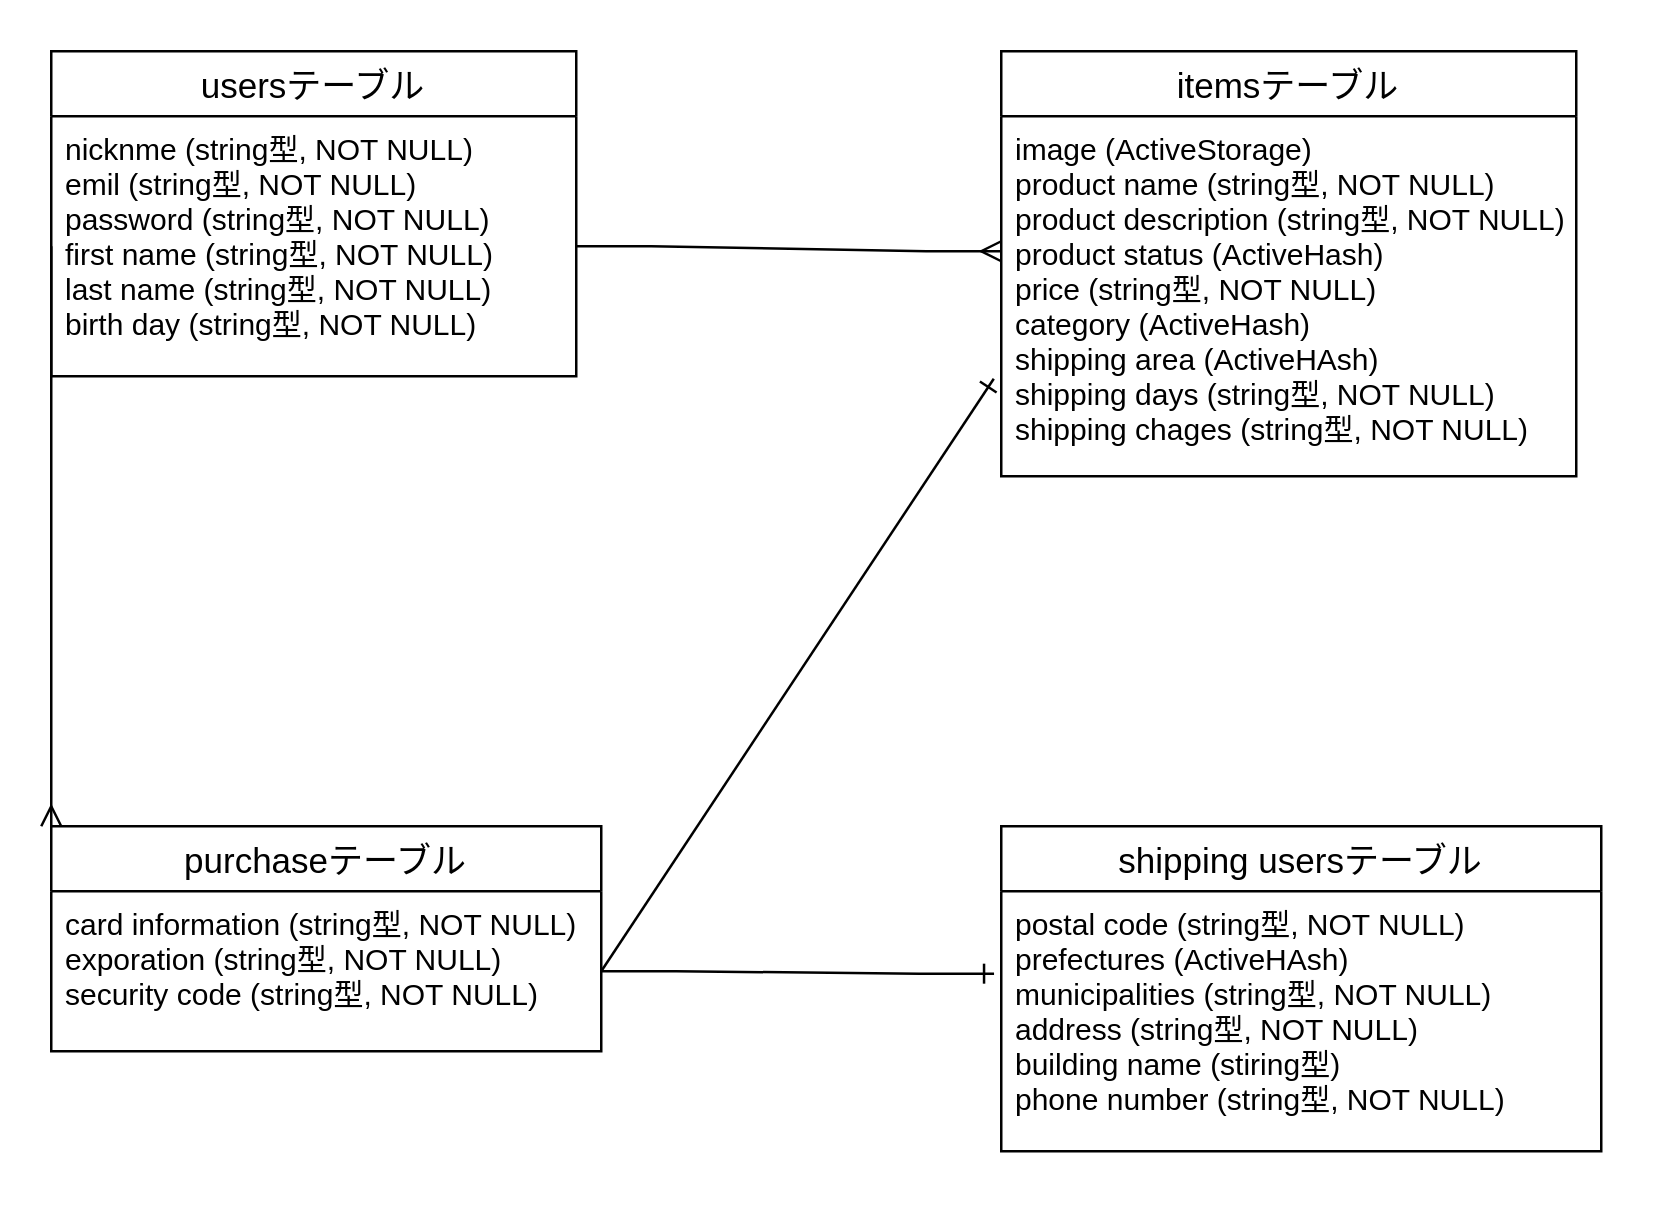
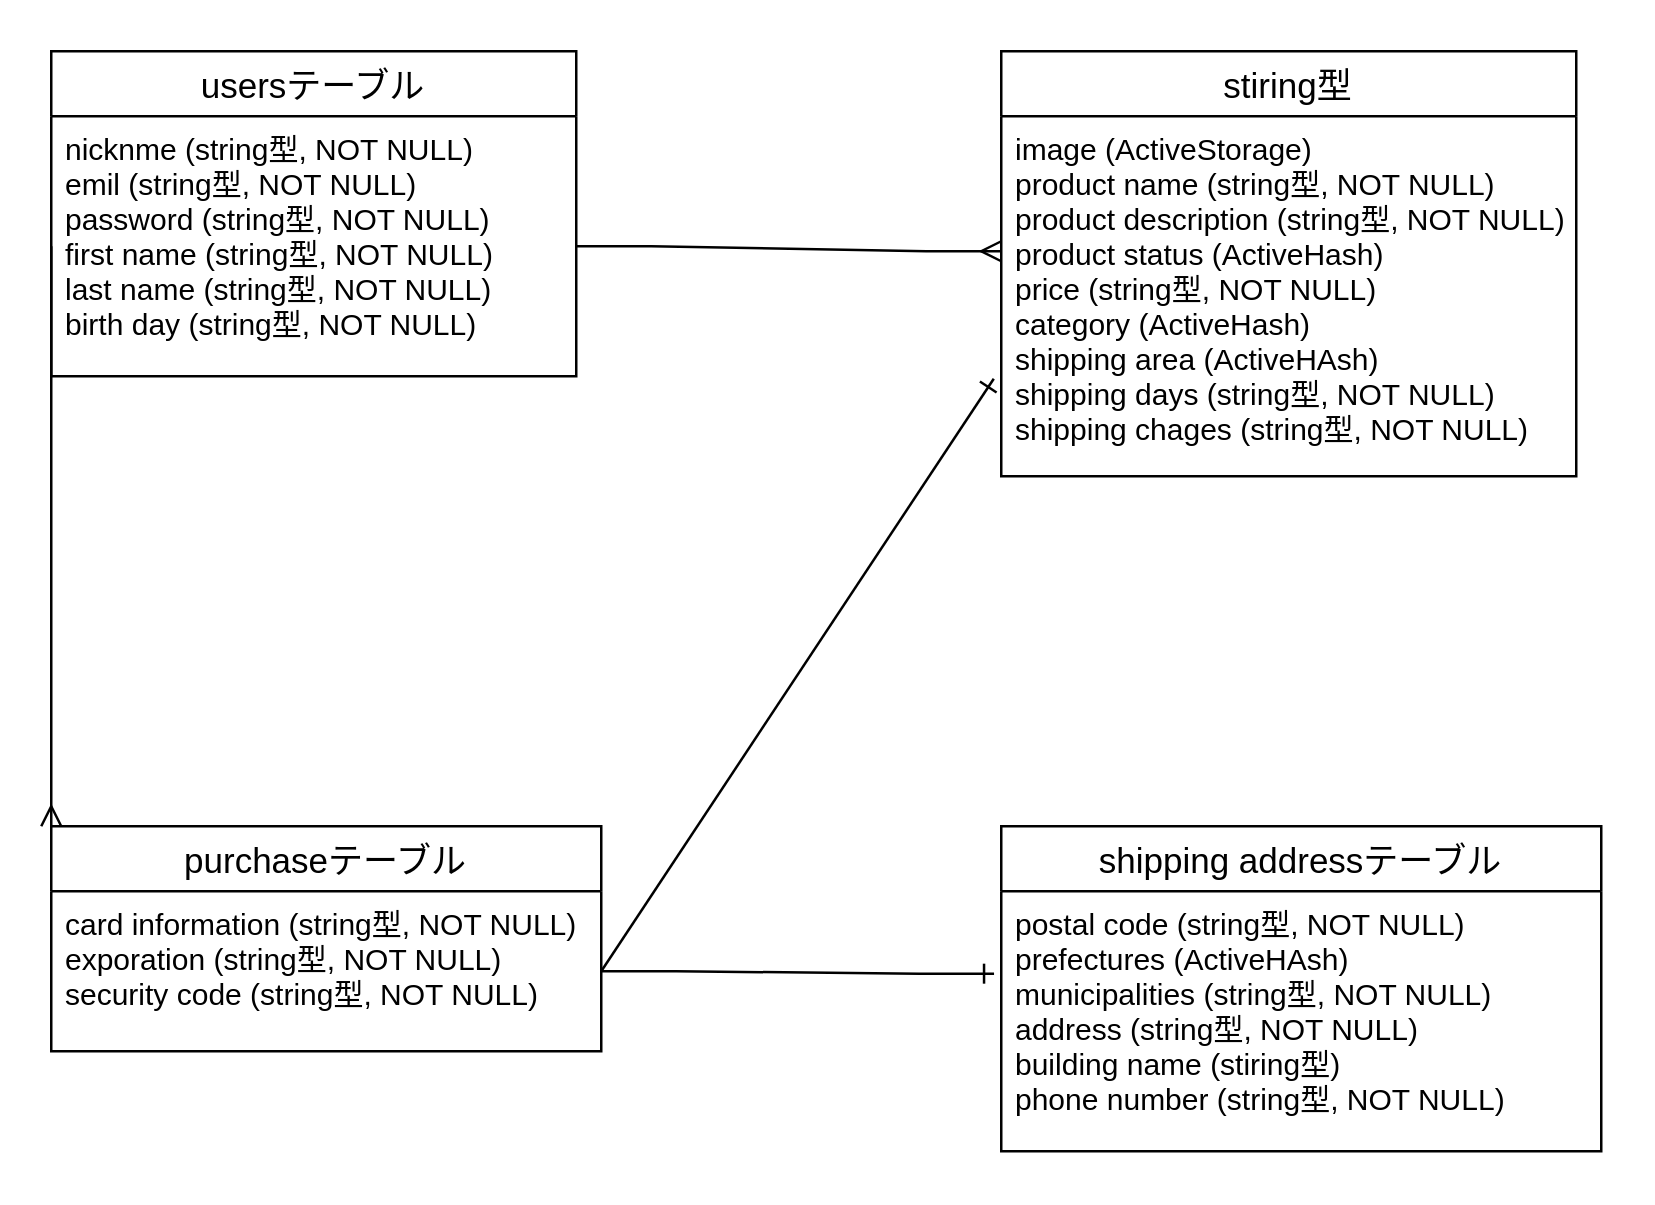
  <mxCell id="0" />
  <mxCell id="1" parent="0" />
  <mxCell id="2" value="usersテーブル" style="swimlane;fontStyle=0;childLayout=stackLayout;horizontal=1;startSize=26;horizontalStack=0;resizeParent=1;resizeParentMax=0;resizeLast=0;collapsible=1;marginBottom=0;align=center;fontSize=14;" vertex="1" parent="1"><mxGeometry x="20" y="20" width="210" height="130" as="geometry" /></mxCell>
  <mxCell id="3" value="nicknme (string型, NOT NULL)&#10;emil (string型, NOT NULL)&#10;password (string型, NOT NULL)&#10;first name (string型, NOT NULL)&#10;last name (string型, NOT NULL)&#10;birth day (string型, NOT NULL)" style="text;strokeColor=none;fillColor=none;spacingLeft=4;spacingRight=4;overflow=hidden;rotatable=0;points=[[0,0.5],[1,0.5]];portConstraint=eastwest;fontSize=12;align=left;" vertex="1" parent="2"><mxGeometry y="26" width="210" height="104" as="geometry" /></mxCell>
- <mxCell id="4" value="itemsテーブル" style="swimlane;fontStyle=0;childLayout=stackLayout;horizontal=1;startSize=26;horizontalStack=0;resizeParent=1;resizeParentMax=0;resizeLast=0;collapsible=1;marginBottom=0;align=center;fontSize=14;" vertex="1" parent="1"><mxGeometry x="400" y="20" width="230" height="170" as="geometry" /></mxCell>
+ <mxCell id="4" value="stiring型" style="swimlane;fontStyle=0;childLayout=stackLayout;horizontal=1;startSize=26;horizontalStack=0;resizeParent=1;resizeParentMax=0;resizeLast=0;collapsible=1;marginBottom=0;align=center;fontSize=14;" vertex="1" parent="1"><mxGeometry x="400" y="20" width="230" height="170" as="geometry" /></mxCell>
  <mxCell id="5" value="image (ActiveStorage)&#10;product name (string型, NOT NULL)&#10;product description (string型, NOT NULL)&#10;product status (ActiveHash)&#10;price (string型, NOT NULL)&#10;category (ActiveHash)&#10;shipping area (ActiveHAsh)&#10;shipping days (string型, NOT NULL)&#10;shipping chages (string型, NOT NULL)&#10;" style="text;strokeColor=none;fillColor=none;spacingLeft=4;spacingRight=4;overflow=hidden;rotatable=0;points=[[0,0.5],[1,0.5]];portConstraint=eastwest;fontSize=12;" vertex="1" parent="4"><mxGeometry y="26" width="230" height="144" as="geometry" /></mxCell>
  <mxCell id="6" value="purchaseテーブル" style="swimlane;fontStyle=0;childLayout=stackLayout;horizontal=1;startSize=26;horizontalStack=0;resizeParent=1;resizeParentMax=0;resizeLast=0;collapsible=1;marginBottom=0;align=center;fontSize=14;" vertex="1" parent="1"><mxGeometry x="20" y="330" width="220" height="90" as="geometry" /></mxCell>
  <mxCell id="7" value="card information (string型, NOT NULL)&#10;exporation (string型, NOT NULL)&#10;security code (string型, NOT NULL)&#10;" style="text;strokeColor=none;fillColor=none;spacingLeft=4;spacingRight=4;overflow=hidden;rotatable=0;points=[[0,0.5],[1,0.5]];portConstraint=eastwest;fontSize=12;" vertex="1" parent="6"><mxGeometry y="26" width="220" height="64" as="geometry" /></mxCell>
- <mxCell id="8" value="shipping usersテーブル" style="swimlane;fontStyle=0;childLayout=stackLayout;horizontal=1;startSize=26;horizontalStack=0;resizeParent=1;resizeParentMax=0;resizeLast=0;collapsible=1;marginBottom=0;align=center;fontSize=14;" vertex="1" parent="1"><mxGeometry x="400" y="330" width="240" height="130" as="geometry" /></mxCell>
+ <mxCell id="8" value="shipping addressテーブル" style="swimlane;fontStyle=0;childLayout=stackLayout;horizontal=1;startSize=26;horizontalStack=0;resizeParent=1;resizeParentMax=0;resizeLast=0;collapsible=1;marginBottom=0;align=center;fontSize=14;" vertex="1" parent="1"><mxGeometry x="400" y="330" width="240" height="130" as="geometry" /></mxCell>
  <mxCell id="9" value="postal code (string型, NOT NULL)&#10;prefectures (ActiveHAsh)&#10;municipalities (string型, NOT NULL)&#10;address (string型, NOT NULL)&#10;building name (stiring型)&#10;phone number (string型, NOT NULL)" style="text;strokeColor=none;fillColor=none;spacingLeft=4;spacingRight=4;overflow=hidden;rotatable=0;points=[[0,0.5],[1,0.5]];portConstraint=eastwest;fontSize=12;" vertex="1" parent="8"><mxGeometry y="26" width="240" height="104" as="geometry" /></mxCell>
  <mxCell id="10" style="edgeStyle=entityRelationEdgeStyle;rounded=0;orthogonalLoop=1;jettySize=auto;html=1;exitX=1;exitY=0.5;exitDx=0;exitDy=0;fontFamily=Times New Roman;endArrow=ERmany;endFill=0;" edge="1" parent="1" source="3"><mxGeometry relative="1" as="geometry"><mxPoint x="400" y="100" as="targetPoint" /></mxGeometry></mxCell>
  <mxCell id="11" style="edgeStyle=entityRelationEdgeStyle;rounded=0;orthogonalLoop=1;jettySize=auto;html=1;exitX=1;exitY=0.5;exitDx=0;exitDy=0;entryX=-0.012;entryY=0.317;entryDx=0;entryDy=0;entryPerimeter=0;endArrow=ERone;endFill=0;fontFamily=Times New Roman;" edge="1" parent="1" source="7" target="9"><mxGeometry relative="1" as="geometry" /></mxCell>
  <mxCell id="12" style="rounded=0;orthogonalLoop=1;jettySize=auto;html=1;exitX=1;exitY=0.5;exitDx=0;exitDy=0;endArrow=ERone;endFill=0;fontFamily=Times New Roman;entryX=-0.013;entryY=0.729;entryDx=0;entryDy=0;entryPerimeter=0;" edge="1" parent="1" source="7" target="5"><mxGeometry relative="1" as="geometry"><mxPoint x="390" y="160" as="targetPoint" /></mxGeometry></mxCell>
  <mxCell id="13" style="rounded=0;orthogonalLoop=1;jettySize=auto;html=1;exitX=0;exitY=0.5;exitDx=0;exitDy=0;entryX=0;entryY=0;entryDx=0;entryDy=0;endArrow=ERmany;endFill=0;fontFamily=Times New Roman;" edge="1" parent="1" source="3" target="6"><mxGeometry relative="1" as="geometry" /></mxCell>
